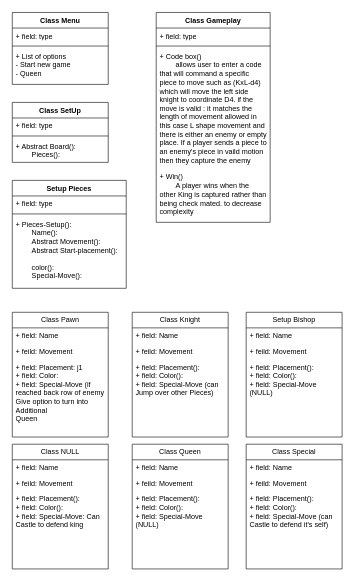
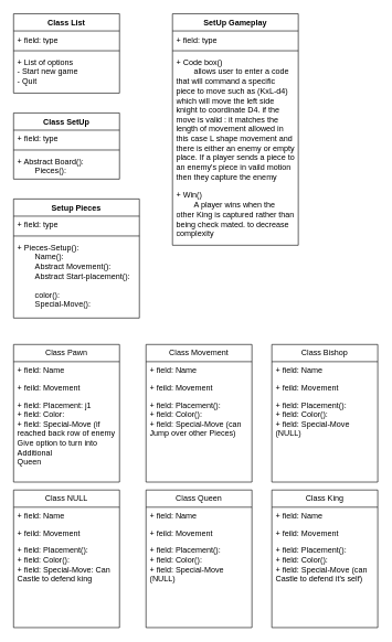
  <mxCell id="0" />
  <mxCell id="1" parent="0" />
- <mxCell id="2" value="Class Menu" style="swimlane;fontStyle=1;align=center;verticalAlign=top;childLayout=stackLayout;horizontal=1;startSize=26;horizontalStack=0;resizeParent=1;resizeParentMax=0;resizeLast=0;collapsible=1;marginBottom=0;whiteSpace=wrap;html=1;" vertex="1" parent="1"><mxGeometry x="20" y="20" width="160" height="120" as="geometry" /></mxCell>
+ <mxCell id="2" value="Class List" style="swimlane;fontStyle=1;align=center;verticalAlign=top;childLayout=stackLayout;horizontal=1;startSize=26;horizontalStack=0;resizeParent=1;resizeParentMax=0;resizeLast=0;collapsible=1;marginBottom=0;whiteSpace=wrap;html=1;" vertex="1" parent="1"><mxGeometry x="20" y="20" width="160" height="120" as="geometry" /></mxCell>
  <mxCell id="3" value="+ field: type" style="text;strokeColor=none;fillColor=none;align=left;verticalAlign=top;spacingLeft=4;spacingRight=4;overflow=hidden;rotatable=0;points=[[0,0.5],[1,0.5]];portConstraint=eastwest;whiteSpace=wrap;html=1;" vertex="1" parent="2"><mxGeometry y="26" width="160" height="26" as="geometry" /></mxCell>
  <mxCell id="4" value="" style="line;strokeWidth=1;fillColor=none;align=left;verticalAlign=middle;spacingTop=-1;spacingLeft=3;spacingRight=3;rotatable=0;labelPosition=right;points=[];portConstraint=eastwest;strokeColor=inherit;" vertex="1" parent="2"><mxGeometry y="52" width="160" height="8" as="geometry" /></mxCell>
- <mxCell id="5" value="+ List of options&amp;nbsp;&lt;div&gt;- Start new game&amp;nbsp;&lt;/div&gt;&lt;div&gt;- Queen&amp;nbsp;&lt;span style=&quot;background-color: initial;&quot;&gt;&amp;nbsp;&lt;/span&gt;&lt;/div&gt;&lt;div&gt;&lt;div&gt;&lt;br&gt;&lt;/div&gt;&lt;/div&gt;" style="text;strokeColor=none;fillColor=none;align=left;verticalAlign=top;spacingLeft=4;spacingRight=4;overflow=hidden;rotatable=0;points=[[0,0.5],[1,0.5]];portConstraint=eastwest;whiteSpace=wrap;html=1;" vertex="1" parent="2"><mxGeometry y="60" width="160" height="60" as="geometry" /></mxCell>
+ <mxCell id="5" value="+ List of options&amp;nbsp;&lt;div&gt;- Start new game&amp;nbsp;&lt;/div&gt;&lt;div&gt;- Quit&amp;nbsp;&lt;span style=&quot;background-color: initial;&quot;&gt;&amp;nbsp;&lt;/span&gt;&lt;/div&gt;&lt;div&gt;&lt;div&gt;&lt;br&gt;&lt;/div&gt;&lt;/div&gt;" style="text;strokeColor=none;fillColor=none;align=left;verticalAlign=top;spacingLeft=4;spacingRight=4;overflow=hidden;rotatable=0;points=[[0,0.5],[1,0.5]];portConstraint=eastwest;whiteSpace=wrap;html=1;" vertex="1" parent="2"><mxGeometry y="60" width="160" height="60" as="geometry" /></mxCell>
  <mxCell id="6" value="Class SetUp" style="swimlane;fontStyle=1;align=center;verticalAlign=top;childLayout=stackLayout;horizontal=1;startSize=26;horizontalStack=0;resizeParent=1;resizeParentMax=0;resizeLast=0;collapsible=1;marginBottom=0;whiteSpace=wrap;html=1;" vertex="1" parent="1"><mxGeometry x="20" y="170" width="160" height="100" as="geometry" /></mxCell>
  <mxCell id="7" value="+ field: type" style="text;strokeColor=none;fillColor=none;align=left;verticalAlign=top;spacingLeft=4;spacingRight=4;overflow=hidden;rotatable=0;points=[[0,0.5],[1,0.5]];portConstraint=eastwest;whiteSpace=wrap;html=1;" vertex="1" parent="6"><mxGeometry y="26" width="160" height="26" as="geometry" /></mxCell>
  <mxCell id="8" value="" style="line;strokeWidth=1;fillColor=none;align=left;verticalAlign=middle;spacingTop=-1;spacingLeft=3;spacingRight=3;rotatable=0;labelPosition=right;points=[];portConstraint=eastwest;strokeColor=inherit;" vertex="1" parent="6"><mxGeometry y="52" width="160" height="8" as="geometry" /></mxCell>
  <mxCell id="9" value="+ Abstract Board():&lt;div&gt;&lt;span style=&quot;white-space: pre;&quot;&gt;&#09;&lt;/span&gt;Pieces():&lt;br&gt;&lt;/div&gt;&lt;div&gt;&lt;span style=&quot;white-space: pre;&quot;&gt;&#09;&lt;/span&gt;&lt;br&gt;&lt;/div&gt;" style="text;strokeColor=none;fillColor=none;align=left;verticalAlign=top;spacingLeft=4;spacingRight=4;overflow=hidden;rotatable=0;points=[[0,0.5],[1,0.5]];portConstraint=eastwest;whiteSpace=wrap;html=1;" vertex="1" parent="6"><mxGeometry y="60" width="160" height="40" as="geometry" /></mxCell>
  <mxCell id="10" value="Setup Pieces" style="swimlane;fontStyle=1;align=center;verticalAlign=top;childLayout=stackLayout;horizontal=1;startSize=26;horizontalStack=0;resizeParent=1;resizeParentMax=0;resizeLast=0;collapsible=1;marginBottom=0;whiteSpace=wrap;html=1;" vertex="1" parent="1"><mxGeometry x="20" y="300" width="190" height="180" as="geometry" /></mxCell>
  <mxCell id="11" value="+ field: type" style="text;strokeColor=none;fillColor=none;align=left;verticalAlign=top;spacingLeft=4;spacingRight=4;overflow=hidden;rotatable=0;points=[[0,0.5],[1,0.5]];portConstraint=eastwest;whiteSpace=wrap;html=1;" vertex="1" parent="10"><mxGeometry y="26" width="190" height="26" as="geometry" /></mxCell>
  <mxCell id="12" value="" style="line;strokeWidth=1;fillColor=none;align=left;verticalAlign=middle;spacingTop=-1;spacingLeft=3;spacingRight=3;rotatable=0;labelPosition=right;points=[];portConstraint=eastwest;strokeColor=inherit;" vertex="1" parent="10"><mxGeometry y="52" width="190" height="8" as="geometry" /></mxCell>
  <mxCell id="13" value="+ Pieces-Setup():&lt;div&gt;&lt;span style=&quot;white-space: pre;&quot;&gt;&#09;&lt;/span&gt;Name():&lt;/div&gt;&lt;div&gt;&lt;span style=&quot;white-space: pre;&quot;&gt;&#09;&lt;/span&gt;Abstract Movement():&lt;br&gt;&lt;/div&gt;&lt;div&gt;&lt;span style=&quot;white-space: pre;&quot;&gt;&#09;&lt;/span&gt;Abstract Start-placement():&lt;br&gt;&lt;/div&gt;&lt;div&gt;&lt;br&gt;&lt;/div&gt;&lt;div&gt;&lt;span style=&quot;white-space: pre;&quot;&gt;&#09;&lt;/span&gt;color():&lt;br&gt;&lt;/div&gt;&lt;div&gt;&lt;span style=&quot;white-space: pre;&quot;&gt;&#09;&lt;/span&gt;Special-Move():&lt;br&gt;&lt;/div&gt;&lt;div&gt;&lt;span style=&quot;white-space: pre;&quot;&gt;&lt;span style=&quot;white-space: pre;&quot;&gt;&#09;&lt;/span&gt;&#09;&lt;/span&gt;&lt;br&gt;&lt;/div&gt;&lt;div&gt;&lt;span style=&quot;white-space: pre;&quot;&gt;&#09;&lt;/span&gt;&lt;br&gt;&lt;/div&gt;&lt;div&gt;&lt;span style=&quot;white-space: pre;&quot;&gt;&#09;&lt;/span&gt;&lt;br&gt;&lt;/div&gt;" style="text;strokeColor=none;fillColor=none;align=left;verticalAlign=top;spacingLeft=4;spacingRight=4;overflow=hidden;rotatable=0;points=[[0,0.5],[1,0.5]];portConstraint=eastwest;whiteSpace=wrap;html=1;" vertex="1" parent="10"><mxGeometry y="60" width="190" height="120" as="geometry" /></mxCell>
- <mxCell id="14" value="Class Gameplay" style="swimlane;fontStyle=1;align=center;verticalAlign=top;childLayout=stackLayout;horizontal=1;startSize=26;horizontalStack=0;resizeParent=1;resizeParentMax=0;resizeLast=0;collapsible=1;marginBottom=0;whiteSpace=wrap;html=1;" vertex="1" parent="1"><mxGeometry x="260" y="20" width="190" height="350" as="geometry" /></mxCell>
+ <mxCell id="14" value="SetUp Gameplay" style="swimlane;fontStyle=1;align=center;verticalAlign=top;childLayout=stackLayout;horizontal=1;startSize=26;horizontalStack=0;resizeParent=1;resizeParentMax=0;resizeLast=0;collapsible=1;marginBottom=0;whiteSpace=wrap;html=1;" vertex="1" parent="1"><mxGeometry x="260" y="20" width="190" height="350" as="geometry" /></mxCell>
  <mxCell id="15" value="+ field: type" style="text;strokeColor=none;fillColor=none;align=left;verticalAlign=top;spacingLeft=4;spacingRight=4;overflow=hidden;rotatable=0;points=[[0,0.5],[1,0.5]];portConstraint=eastwest;whiteSpace=wrap;html=1;" vertex="1" parent="14"><mxGeometry y="26" width="190" height="26" as="geometry" /></mxCell>
  <mxCell id="16" value="" style="line;strokeWidth=1;fillColor=none;align=left;verticalAlign=middle;spacingTop=-1;spacingLeft=3;spacingRight=3;rotatable=0;labelPosition=right;points=[];portConstraint=eastwest;strokeColor=inherit;" vertex="1" parent="14"><mxGeometry y="52" width="190" height="8" as="geometry" /></mxCell>
  <mxCell id="17" value="+ Code box()&lt;div&gt;&lt;span style=&quot;white-space: pre;&quot;&gt;&#09;&lt;/span&gt;allows user to enter a code that will command a specific piece to move such as (KxL-d4) which will move the left side knight to coordinate D4. if the move is valid : it matches the length of movement allowed in this case L shape movement and there is either an enemy or empty place. If a player sends a piece to an enemy's piece in vaild motion then they capture the enemy&lt;br&gt;&lt;/div&gt;&lt;div&gt;&lt;br&gt;&lt;/div&gt;&lt;div&gt;+ Win()&lt;/div&gt;&lt;div&gt;&lt;span style=&quot;white-space: pre;&quot;&gt;&#09;&lt;/span&gt;A player wins when the other King is captured rather than being check mated. to decrease complexity&amp;nbsp;&lt;br&gt;&lt;/div&gt;" style="text;strokeColor=none;fillColor=none;align=left;verticalAlign=top;spacingLeft=4;spacingRight=4;overflow=hidden;rotatable=0;points=[[0,0.5],[1,0.5]];portConstraint=eastwest;whiteSpace=wrap;html=1;" vertex="1" parent="14"><mxGeometry y="60" width="190" height="290" as="geometry" /></mxCell>
  <mxCell id="18" value="Class Pawn" style="swimlane;fontStyle=0;childLayout=stackLayout;horizontal=1;startSize=26;fillColor=none;horizontalStack=0;resizeParent=1;resizeParentMax=0;resizeLast=0;collapsible=1;marginBottom=0;whiteSpace=wrap;html=1;" vertex="1" parent="1"><mxGeometry x="20" y="520" width="160" height="208" as="geometry" /></mxCell>
  <mxCell id="19" value="+ field: Name" style="text;strokeColor=none;fillColor=none;align=left;verticalAlign=top;spacingLeft=4;spacingRight=4;overflow=hidden;rotatable=0;points=[[0,0.5],[1,0.5]];portConstraint=eastwest;whiteSpace=wrap;html=1;" vertex="1" parent="18"><mxGeometry y="26" width="160" height="26" as="geometry" /></mxCell>
  <mxCell id="20" value="+ feild: Movement&amp;nbsp;" style="text;strokeColor=none;fillColor=none;align=left;verticalAlign=top;spacingLeft=4;spacingRight=4;overflow=hidden;rotatable=0;points=[[0,0.5],[1,0.5]];portConstraint=eastwest;whiteSpace=wrap;html=1;" vertex="1" parent="18"><mxGeometry y="52" width="160" height="26" as="geometry" /></mxCell>
  <mxCell id="21" value="&lt;div&gt;+ field: Placement: j1&amp;nbsp;&lt;/div&gt;&lt;div&gt;+ field: Color:&lt;/div&gt;+ field: Special-Move (if reached back row of enemy Give option to turn into Additional&lt;div&gt;Queen&lt;/div&gt;&lt;div&gt;&lt;br&gt;&lt;/div&gt;&lt;div&gt;&lt;br&gt;&lt;/div&gt;" style="text;strokeColor=none;fillColor=none;align=left;verticalAlign=top;spacingLeft=4;spacingRight=4;overflow=hidden;rotatable=0;points=[[0,0.5],[1,0.5]];portConstraint=eastwest;whiteSpace=wrap;html=1;" vertex="1" parent="18"><mxGeometry y="78" width="160" height="130" as="geometry" /></mxCell>
- <mxCell id="22" value="Class Knight" style="swimlane;fontStyle=0;childLayout=stackLayout;horizontal=1;startSize=26;fillColor=none;horizontalStack=0;resizeParent=1;resizeParentMax=0;resizeLast=0;collapsible=1;marginBottom=0;whiteSpace=wrap;html=1;" vertex="1" parent="1"><mxGeometry x="220" y="520" width="160" height="208" as="geometry" /></mxCell>
+ <mxCell id="22" value="Class Movement" style="swimlane;fontStyle=0;childLayout=stackLayout;horizontal=1;startSize=26;fillColor=none;horizontalStack=0;resizeParent=1;resizeParentMax=0;resizeLast=0;collapsible=1;marginBottom=0;whiteSpace=wrap;html=1;" vertex="1" parent="1"><mxGeometry x="220" y="520" width="160" height="208" as="geometry" /></mxCell>
  <mxCell id="23" value="+ field: Name" style="text;strokeColor=none;fillColor=none;align=left;verticalAlign=top;spacingLeft=4;spacingRight=4;overflow=hidden;rotatable=0;points=[[0,0.5],[1,0.5]];portConstraint=eastwest;whiteSpace=wrap;html=1;" vertex="1" parent="22"><mxGeometry y="26" width="160" height="26" as="geometry" /></mxCell>
  <mxCell id="24" value="+ feild: Movement&amp;nbsp;" style="text;strokeColor=none;fillColor=none;align=left;verticalAlign=top;spacingLeft=4;spacingRight=4;overflow=hidden;rotatable=0;points=[[0,0.5],[1,0.5]];portConstraint=eastwest;whiteSpace=wrap;html=1;" vertex="1" parent="22"><mxGeometry y="52" width="160" height="26" as="geometry" /></mxCell>
  <mxCell id="25" value="&lt;div&gt;+ field: Placement():&lt;/div&gt;&lt;div&gt;+ field: Color():&lt;/div&gt;+ field: Special-Move (can Jump over other Pieces)&lt;div&gt;&lt;br&gt;&lt;/div&gt;&lt;div&gt;&lt;br&gt;&lt;/div&gt;" style="text;strokeColor=none;fillColor=none;align=left;verticalAlign=top;spacingLeft=4;spacingRight=4;overflow=hidden;rotatable=0;points=[[0,0.5],[1,0.5]];portConstraint=eastwest;whiteSpace=wrap;html=1;" vertex="1" parent="22"><mxGeometry y="78" width="160" height="130" as="geometry" /></mxCell>
- <mxCell id="26" value="Setup Bishop" style="swimlane;fontStyle=0;childLayout=stackLayout;horizontal=1;startSize=26;fillColor=none;horizontalStack=0;resizeParent=1;resizeParentMax=0;resizeLast=0;collapsible=1;marginBottom=0;whiteSpace=wrap;html=1;" vertex="1" parent="1"><mxGeometry x="410" y="520" width="160" height="208" as="geometry" /></mxCell>
+ <mxCell id="26" value="Class Bishop" style="swimlane;fontStyle=0;childLayout=stackLayout;horizontal=1;startSize=26;fillColor=none;horizontalStack=0;resizeParent=1;resizeParentMax=0;resizeLast=0;collapsible=1;marginBottom=0;whiteSpace=wrap;html=1;" vertex="1" parent="1"><mxGeometry x="410" y="520" width="160" height="208" as="geometry" /></mxCell>
  <mxCell id="27" value="+ field: Name" style="text;strokeColor=none;fillColor=none;align=left;verticalAlign=top;spacingLeft=4;spacingRight=4;overflow=hidden;rotatable=0;points=[[0,0.5],[1,0.5]];portConstraint=eastwest;whiteSpace=wrap;html=1;" vertex="1" parent="26"><mxGeometry y="26" width="160" height="26" as="geometry" /></mxCell>
  <mxCell id="28" value="+ feild: Movement&amp;nbsp;" style="text;strokeColor=none;fillColor=none;align=left;verticalAlign=top;spacingLeft=4;spacingRight=4;overflow=hidden;rotatable=0;points=[[0,0.5],[1,0.5]];portConstraint=eastwest;whiteSpace=wrap;html=1;" vertex="1" parent="26"><mxGeometry y="52" width="160" height="26" as="geometry" /></mxCell>
  <mxCell id="29" value="&lt;div&gt;+ field: Placement():&lt;/div&gt;&lt;div&gt;+ field: Color():&lt;/div&gt;+ field: Special-Move (NULL)&amp;nbsp;&lt;div&gt;&lt;br&gt;&lt;/div&gt;" style="text;strokeColor=none;fillColor=none;align=left;verticalAlign=top;spacingLeft=4;spacingRight=4;overflow=hidden;rotatable=0;points=[[0,0.5],[1,0.5]];portConstraint=eastwest;whiteSpace=wrap;html=1;" vertex="1" parent="26"><mxGeometry y="78" width="160" height="130" as="geometry" /></mxCell>
  <mxCell id="30" value="Class NULL" style="swimlane;fontStyle=0;childLayout=stackLayout;horizontal=1;startSize=26;fillColor=none;horizontalStack=0;resizeParent=1;resizeParentMax=0;resizeLast=0;collapsible=1;marginBottom=0;whiteSpace=wrap;html=1;" vertex="1" parent="1"><mxGeometry x="20" y="740" width="160" height="208" as="geometry" /></mxCell>
  <mxCell id="31" value="+ field: Name" style="text;strokeColor=none;fillColor=none;align=left;verticalAlign=top;spacingLeft=4;spacingRight=4;overflow=hidden;rotatable=0;points=[[0,0.5],[1,0.5]];portConstraint=eastwest;whiteSpace=wrap;html=1;" vertex="1" parent="30"><mxGeometry y="26" width="160" height="26" as="geometry" /></mxCell>
  <mxCell id="32" value="+ feild: Movement&amp;nbsp;" style="text;strokeColor=none;fillColor=none;align=left;verticalAlign=top;spacingLeft=4;spacingRight=4;overflow=hidden;rotatable=0;points=[[0,0.5],[1,0.5]];portConstraint=eastwest;whiteSpace=wrap;html=1;" vertex="1" parent="30"><mxGeometry y="52" width="160" height="26" as="geometry" /></mxCell>
  <mxCell id="33" value="&lt;div&gt;+ field: Placement():&lt;/div&gt;&lt;div&gt;+ field: Color():&lt;/div&gt;+ field: Special-Move: Can Castle to defend king&lt;div&gt;&lt;br&gt;&lt;/div&gt;&lt;div&gt;&lt;br&gt;&lt;/div&gt;" style="text;strokeColor=none;fillColor=none;align=left;verticalAlign=top;spacingLeft=4;spacingRight=4;overflow=hidden;rotatable=0;points=[[0,0.5],[1,0.5]];portConstraint=eastwest;whiteSpace=wrap;html=1;" vertex="1" parent="30"><mxGeometry y="78" width="160" height="130" as="geometry" /></mxCell>
  <mxCell id="34" value="Class Queen" style="swimlane;fontStyle=0;childLayout=stackLayout;horizontal=1;startSize=26;fillColor=none;horizontalStack=0;resizeParent=1;resizeParentMax=0;resizeLast=0;collapsible=1;marginBottom=0;whiteSpace=wrap;html=1;" vertex="1" parent="1"><mxGeometry x="220" y="740" width="160" height="208" as="geometry" /></mxCell>
  <mxCell id="35" value="+ field: Name" style="text;strokeColor=none;fillColor=none;align=left;verticalAlign=top;spacingLeft=4;spacingRight=4;overflow=hidden;rotatable=0;points=[[0,0.5],[1,0.5]];portConstraint=eastwest;whiteSpace=wrap;html=1;" vertex="1" parent="34"><mxGeometry y="26" width="160" height="26" as="geometry" /></mxCell>
  <mxCell id="36" value="+ feild: Movement&amp;nbsp;" style="text;strokeColor=none;fillColor=none;align=left;verticalAlign=top;spacingLeft=4;spacingRight=4;overflow=hidden;rotatable=0;points=[[0,0.5],[1,0.5]];portConstraint=eastwest;whiteSpace=wrap;html=1;" vertex="1" parent="34"><mxGeometry y="52" width="160" height="26" as="geometry" /></mxCell>
  <mxCell id="37" value="&lt;div&gt;+ field: Placement():&lt;/div&gt;&lt;div&gt;+ field: Color():&lt;/div&gt;+ field: Special-Move (NULL)&lt;div&gt;&lt;br&gt;&lt;/div&gt;&lt;div&gt;&lt;br&gt;&lt;/div&gt;" style="text;strokeColor=none;fillColor=none;align=left;verticalAlign=top;spacingLeft=4;spacingRight=4;overflow=hidden;rotatable=0;points=[[0,0.5],[1,0.5]];portConstraint=eastwest;whiteSpace=wrap;html=1;" vertex="1" parent="34"><mxGeometry y="78" width="160" height="130" as="geometry" /></mxCell>
- <mxCell id="38" value="Class Special" style="swimlane;fontStyle=0;childLayout=stackLayout;horizontal=1;startSize=26;fillColor=none;horizontalStack=0;resizeParent=1;resizeParentMax=0;resizeLast=0;collapsible=1;marginBottom=0;whiteSpace=wrap;html=1;" vertex="1" parent="1"><mxGeometry x="410" y="740" width="160" height="208" as="geometry" /></mxCell>
+ <mxCell id="38" value="Class King" style="swimlane;fontStyle=0;childLayout=stackLayout;horizontal=1;startSize=26;fillColor=none;horizontalStack=0;resizeParent=1;resizeParentMax=0;resizeLast=0;collapsible=1;marginBottom=0;whiteSpace=wrap;html=1;" vertex="1" parent="1"><mxGeometry x="410" y="740" width="160" height="208" as="geometry" /></mxCell>
  <mxCell id="39" value="+ field: Name" style="text;strokeColor=none;fillColor=none;align=left;verticalAlign=top;spacingLeft=4;spacingRight=4;overflow=hidden;rotatable=0;points=[[0,0.5],[1,0.5]];portConstraint=eastwest;whiteSpace=wrap;html=1;" vertex="1" parent="38"><mxGeometry y="26" width="160" height="26" as="geometry" /></mxCell>
  <mxCell id="40" value="+ feild: Movement&amp;nbsp;" style="text;strokeColor=none;fillColor=none;align=left;verticalAlign=top;spacingLeft=4;spacingRight=4;overflow=hidden;rotatable=0;points=[[0,0.5],[1,0.5]];portConstraint=eastwest;whiteSpace=wrap;html=1;" vertex="1" parent="38"><mxGeometry y="52" width="160" height="26" as="geometry" /></mxCell>
  <mxCell id="41" value="&lt;div&gt;+ field: Placement():&lt;/div&gt;&lt;div&gt;+ field: Color():&lt;/div&gt;+ field: Special-Move (can Castle to defend it's self)&lt;div&gt;&lt;br&gt;&lt;/div&gt;" style="text;strokeColor=none;fillColor=none;align=left;verticalAlign=top;spacingLeft=4;spacingRight=4;overflow=hidden;rotatable=0;points=[[0,0.5],[1,0.5]];portConstraint=eastwest;whiteSpace=wrap;html=1;" vertex="1" parent="38"><mxGeometry y="78" width="160" height="130" as="geometry" /></mxCell>
